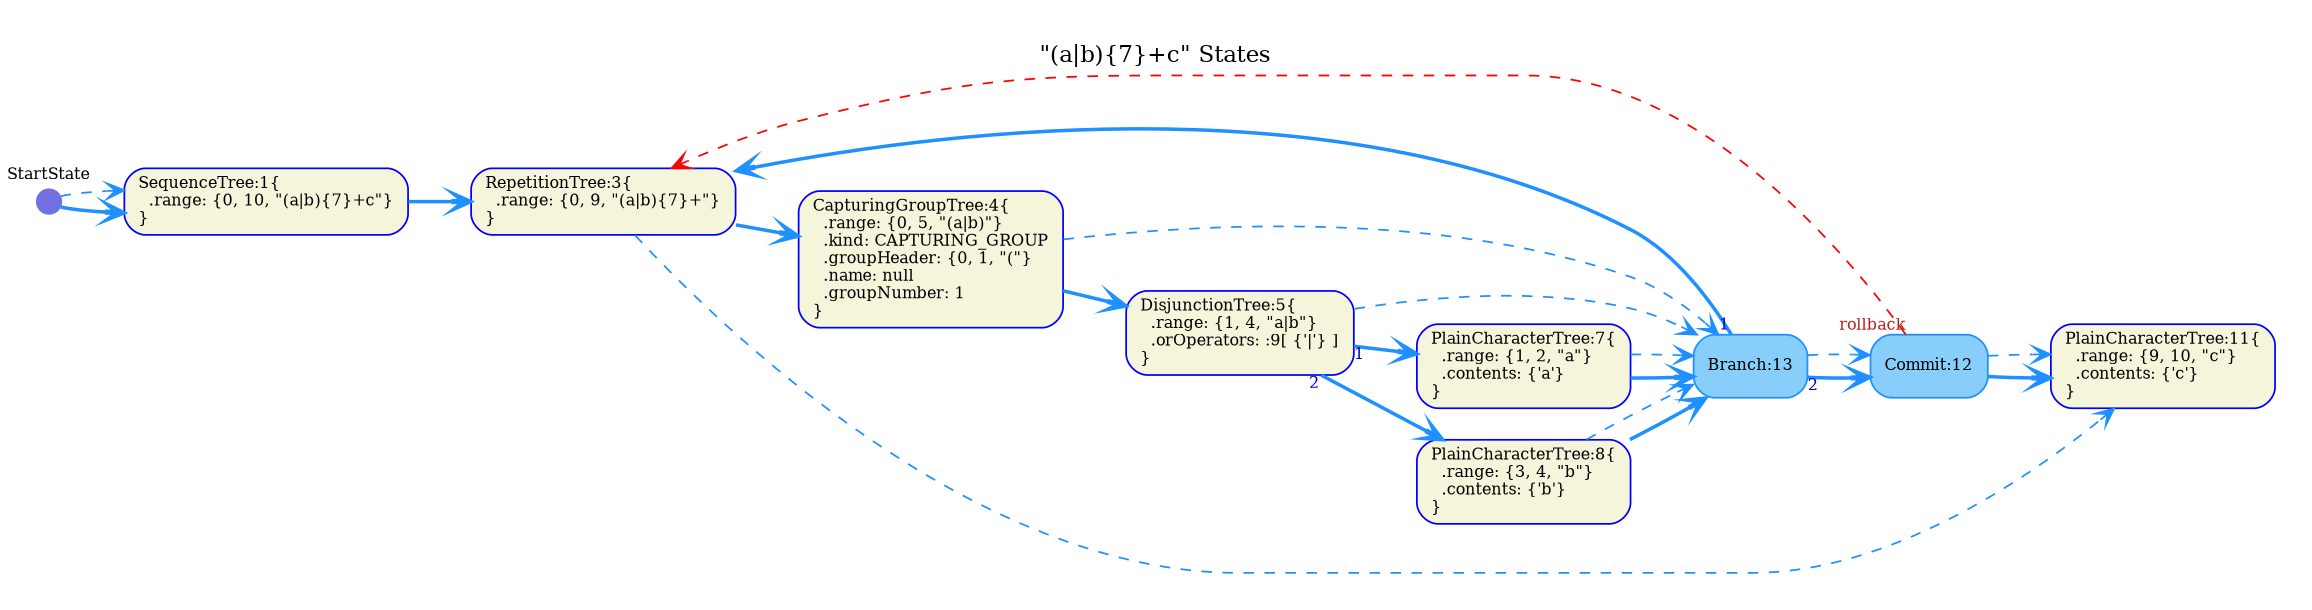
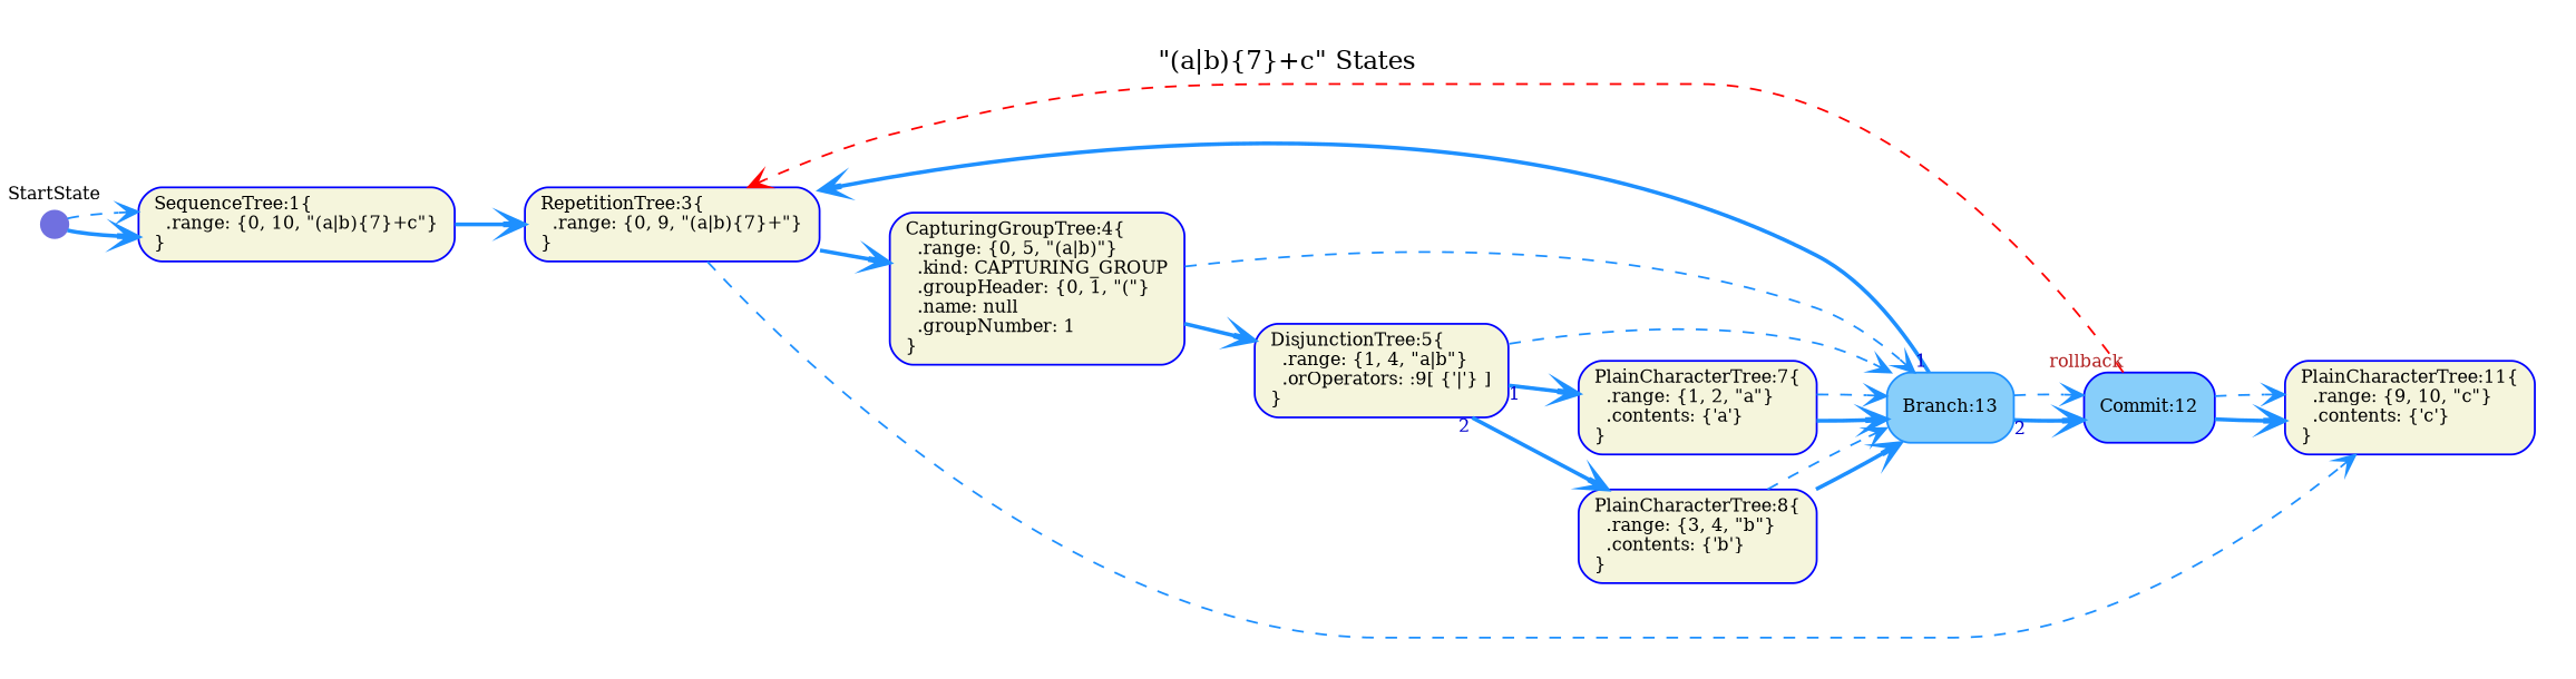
  digraph {
    fontname="DejaVu Serif"
    fontsize=13
    label="\"(a|b)\{7\}+c\" States"
    labelloc=t
    rankdir=LR
    node [color=Blue fillcolor=Beige fixedsize=false fontname="DejaVu Serif" fontsize=9 shape=box style="rounded,filled"]
    edge [arrowhead=vee arrowtail=none color=DodgerBlue dir=both fontcolor=MediumBlue fontname="DejaVu Serif" fontsize=9 style=bold]
    n1 [label="SequenceTree:1\{\l  .range: \{0, 10, \"(a|b)\{7\}+c\"\}\l\}\l" width=0.75]
    n2 [label="RepetitionTree:3\{\l  .range: \{0, 9, \"(a|b)\{7\}+\"\}\l\}\l" width=0.75]
    n3 [label="CapturingGroupTree:4\{\l  .range: \{0, 5, \"(a|b)\"\}\l  .kind: CAPTURING_GROUP\l  .groupHeader: \{0, 1, \"(\"\}\l  .name: null\l  .groupNumber: 1\l\}\l" width=0.75]
    n4 [label="PlainCharacterTree:11\{\l  .range: \{9, 10, \"c\"\}\l  .contents: \{'c'\}\l\}\l" width=0.75]
    n5 [label="DisjunctionTree:5\{\l  .range: \{1, 4, \"a|b\"\}\l  .orOperators: :9[ \{'|'\} ]\l\}\l" width=0.75]
    n6 [color=DodgerBlue fillcolor=LightSkyBlue label="Branch:13\l" width=0.75]
    n7 [label="PlainCharacterTree:7\{\l  .range: \{1, 2, \"a\"\}\l  .contents: \{'a'\}\l\}\l" width=0.75]
    n8 [label="PlainCharacterTree:8\{\l  .range: \{3, 4, \"b\"\}\l  .contents: \{'b'\}\l\}\l" width=0.75]
-   n9 [color=DodgerBlue fillcolor=LightSkyBlue label="Commit:12\l" width=0.75]
+   n9 [fillcolor=LightSkyBlue label="Commit:12\l" width=0.75]
    n10 [color="#7070E0" fillcolor="#7070E0" fixedsize=true label="StartState\l\l\l\l" shape=circle width=0.20]
    n1 -> n2
    n2 -> n3
    n2 -> n4 [style=dashed]
    n3 -> n5
    n3 -> n6 [style=dashed]
    n5 -> n6 [style=dashed]
    n5 -> n7 [taillabel=1]
    n5 -> n8 [taillabel=2]
    n6 -> n2 [taillabel=1]
    n6 -> n9 [taillabel=2]
    n6 -> n9 [style=dashed]
    n7 -> n6
    n7 -> n6 [style=dashed]
    n8 -> n6
    n8 -> n6 [style=dashed]
    n9 -> n2 [color=Red fontcolor=Firebrick style=dashed taillabel=rollback]
    n9 -> n4
    n9 -> n4 [style=dashed]
    n10 -> n1
    n10 -> n1 [style=dashed]
  }
